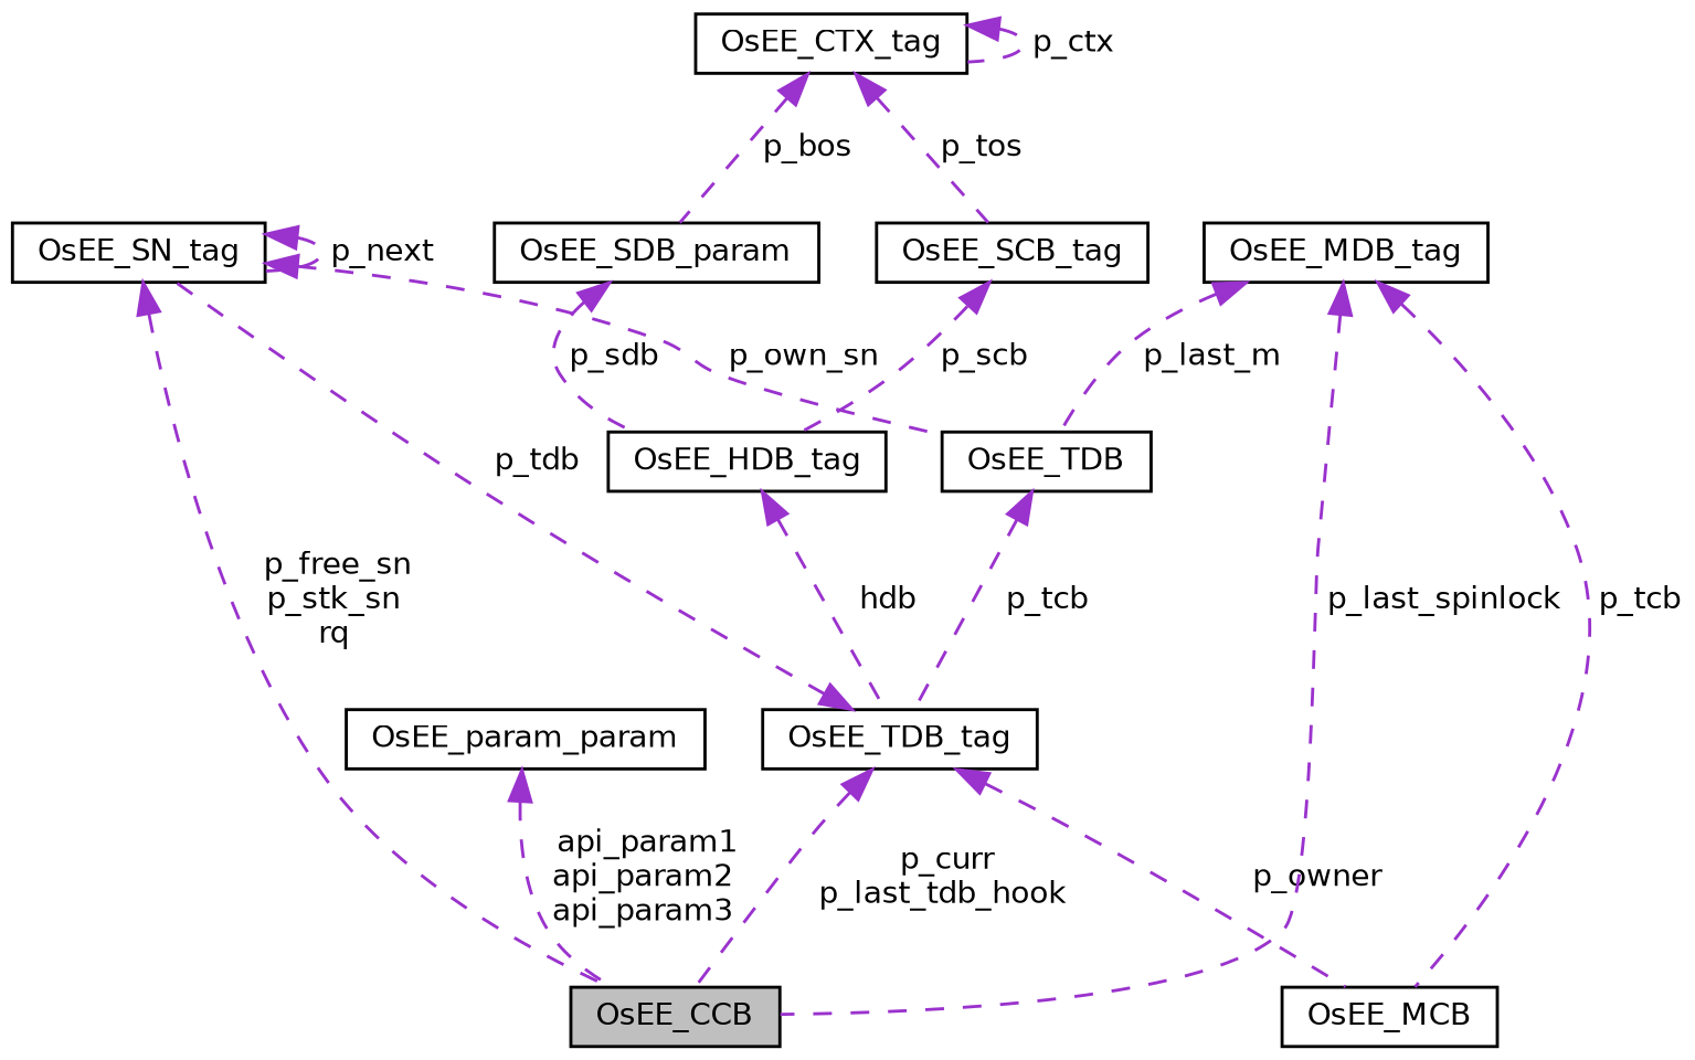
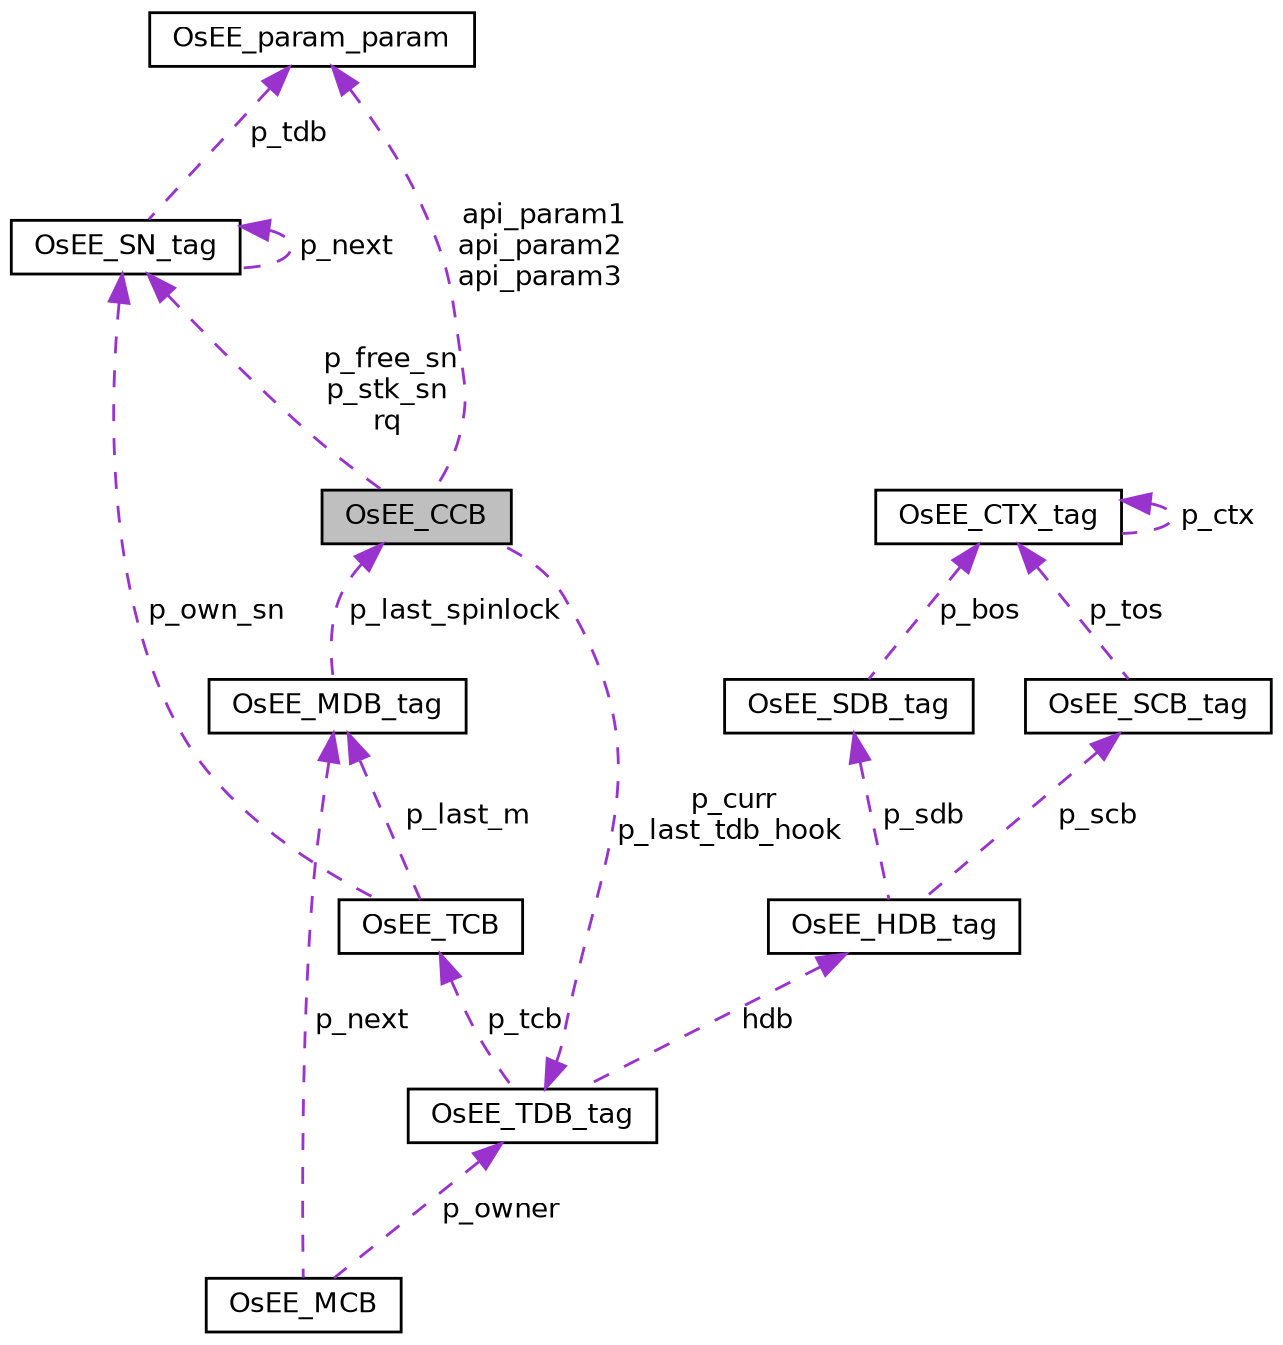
  digraph {
    fontname="DejaVu Sans"
    node [color=black fillcolor=white fontname="DejaVu Sans" fontsize=10 shape=record style=filled]
    edge [color=darkorchid3 dir=back fontname="DejaVu Sans" fontsize=10 labelfontname=Helvetica labelfontsize=10 style=dashed]
    n1 [fillcolor=grey75 fontcolor=black height=0.2 label=OsEE_CCB width=0.4]
    n2 [height=0.2 label=OsEE_SN_tag width=0.4]
-   n3 [height=0.2 label=OsEE_TDB width=0.4]
+   n3 [height=0.2 label=OsEE_TCB width=0.4]
    n4 [height=0.2 label=OsEE_TDB_tag width=0.4]
    n5 [height=0.2 label=OsEE_MCB width=0.4]
    n6 [height=0.2 label=OsEE_MDB_tag width=0.4]
    n7 [height=0.2 label=OsEE_HDB_tag width=0.4]
    n8 [height=0.2 label=OsEE_SCB_tag width=0.4]
    n9 [height=0.2 label=OsEE_CTX_tag width=0.4]
-   n10 [height=0.2 label=OsEE_SDB_param width=0.4]
+   n10 [height=0.2 label=OsEE_SDB_tag width=0.4]
    n11 [height=0.2 label=OsEE_param_param width=0.4]
    n2 -> n1 [label=" p_free_sn\np_stk_sn\nrq"]
    n2 -> n2 [label=" p_next"]
    n2 -> n3 [label=" p_own_sn"]
    n3 -> n4 [label=" p_tcb"]
    n4 -> n1 [label=" p_curr\np_last_tdb_hook"]
-   n4 -> n2 [label=" p_tdb"]
+   n11 -> n2 [label=" p_tdb"]
    n4 -> n5 [label=" p_owner"]
-   n6 -> n1 [label=" p_last_spinlock"]
+   n1 -> n6 [label=" p_last_spinlock"]
    n6 -> n3 [label=" p_last_m"]
-   n6 -> n5 [label=" p_tcb"]
+   n6 -> n5 [label=" p_next"]
    n7 -> n4 [label=" hdb"]
    n8 -> n7 [label=" p_scb"]
    n9 -> n8 [label=" p_tos"]
    n9 -> n9 [label=" p_ctx"]
    n9 -> n10 [label=" p_bos"]
    n10 -> n7 [label=" p_sdb"]
    n11 -> n1 [label=" api_param1\napi_param2\napi_param3"]
  }
